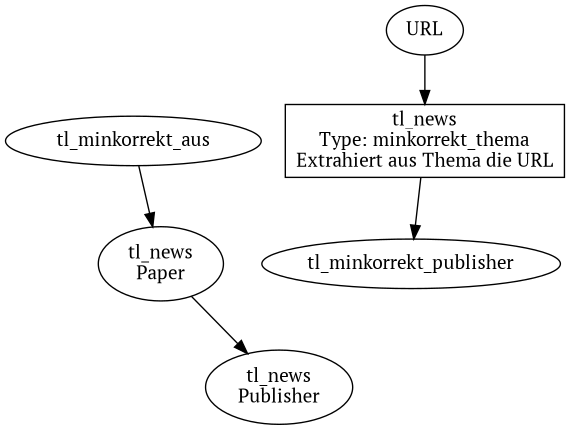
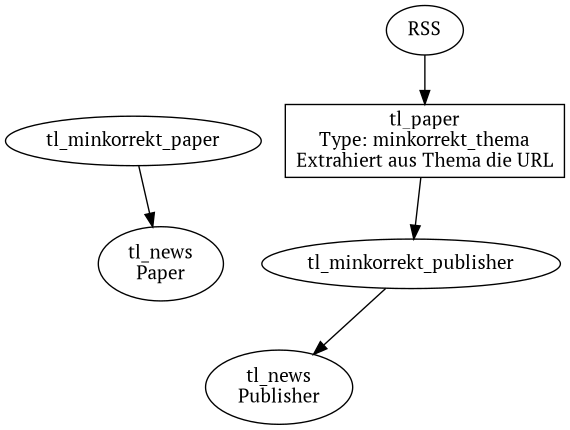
  digraph {
    fontname="PT Serif"
    node [fontname="PT Serif"]
    edge [fontname="PT Serif"]
-   n1 [fillcolor="#d9e7ee" label="tl_news\nType: minkorrekt_thema\nExtrahiert aus Thema die URL" shape=box]
-   tl_minkorrekt_paper [label=tl_minkorrekt_aus]
+   n1 [fillcolor="#d9e7ee" label="tl_paper\nType: minkorrekt_thema\nExtrahiert aus Thema die URL" shape=box]
+   tl_minkorrekt_paper
    tl_minkorrekt_publisher
    n4 [fillcolor="#d9e7ee" label="tl_news\nPaper" shape=ellipse]
    n5 [fillcolor="#d9e7ee" label="tl_news\nPublisher" shape=ellipse]
-   RSS [label=URL]
+   RSS
    subgraph sub_1 {
      n1
      tl_minkorrekt_paper
      tl_minkorrekt_publisher
      n4
      n5
      RSS
    }
    n1 -> tl_minkorrekt_publisher
    tl_minkorrekt_paper -> n4
-   n4 -> n5
+   tl_minkorrekt_publisher -> n5
    RSS -> n1
  }
